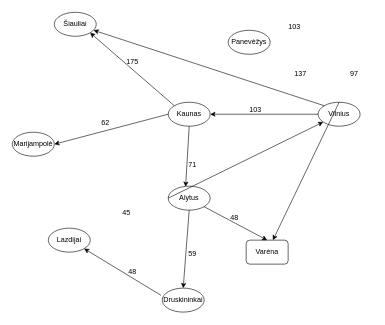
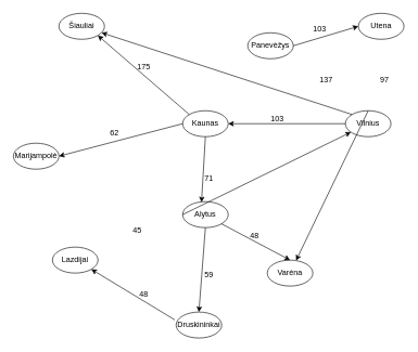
  <mxCell id="0" />
  <mxCell id="1" parent="0" />
  <mxCell id="2" value="Vilnius" style="ellipse;whiteSpace=wrap;html=1;gradientColor=none;" vertex="1" parent="1"><mxGeometry x="530" y="170" width="70" height="40" as="geometry" /></mxCell>
  <mxCell id="3" value="Kaunas" style="ellipse;whiteSpace=wrap;html=1;gradientColor=none;" vertex="1" parent="1"><mxGeometry x="280" y="170" width="70" height="40" as="geometry" /></mxCell>
  <mxCell id="4" value="Šiauliai" style="ellipse;whiteSpace=wrap;html=1;gradientColor=none;" vertex="1" parent="1"><mxGeometry x="90" y="20" width="70" height="40" as="geometry" /></mxCell>
+ <mxCell id="5" value="Utena" style="ellipse;whiteSpace=wrap;html=1;gradientColor=none;" vertex="1" parent="1"><mxGeometry x="550" y="20" width="70" height="40" as="geometry" /></mxCell>
  <mxCell id="6" value="Panevėžys" style="ellipse;whiteSpace=wrap;html=1;gradientColor=none;" vertex="1" parent="1"><mxGeometry x="380" y="50" width="70" height="40" as="geometry" /></mxCell>
  <mxCell id="7" value="Alytus" style="ellipse;whiteSpace=wrap;html=1;gradientColor=none;" vertex="1" parent="1"><mxGeometry x="280" y="310" width="70" height="40" as="geometry" /></mxCell>
- <mxCell id="8" value="Varėna" style="whiteSpace=wrap;html=1;gradientColor=none;rounded=1;" vertex="1" parent="1"><mxGeometry x="410" y="400" width="70" height="40" as="geometry" /></mxCell>
+ <mxCell id="8" value="Varėna" style="ellipse;whiteSpace=wrap;html=1;gradientColor=none;" vertex="1" parent="1"><mxGeometry x="410" y="400" width="70" height="40" as="geometry" /></mxCell>
  <mxCell id="9" value="Druskininkai" style="ellipse;whiteSpace=wrap;html=1;gradientColor=none;" vertex="1" parent="1"><mxGeometry x="270" y="480" width="70" height="40" as="geometry" /></mxCell>
  <mxCell id="10" value="Lazdijai" style="ellipse;whiteSpace=wrap;html=1;gradientColor=none;" vertex="1" parent="1"><mxGeometry x="80" y="380" width="70" height="40" as="geometry" /></mxCell>
  <mxCell id="11" value="Marijampolė" style="ellipse;whiteSpace=wrap;html=1;gradientColor=none;" vertex="1" parent="1"><mxGeometry x="20" y="220" width="70" height="40" as="geometry" /></mxCell>
  <mxCell id="12" value="" style="endArrow=classic;html=1;rounded=0;exitX=0.5;exitY=0;exitDx=0;exitDy=0;" edge="1" parent="1" source="2" target="8"><mxGeometry width="50" height="50" relative="1" as="geometry"><mxPoint x="150" y="280" as="sourcePoint" /><mxPoint x="200" y="230" as="targetPoint" /></mxGeometry></mxCell>
  <mxCell id="13" value="" style="endArrow=classic;html=1;rounded=0;exitX=0;exitY=0;exitDx=0;exitDy=0;" edge="1" parent="1" source="2" target="4"><mxGeometry width="50" height="50" relative="1" as="geometry"><mxPoint x="150" y="280" as="sourcePoint" /><mxPoint x="200" y="230" as="targetPoint" /></mxGeometry></mxCell>
+ <mxCell id="14" value="" style="endArrow=classic;html=1;rounded=0;entryX=0;entryY=0.5;entryDx=0;entryDy=0;exitX=1;exitY=0.5;exitDx=0;exitDy=0;" edge="1" parent="1" source="6" target="5"><mxGeometry width="50" height="50" relative="1" as="geometry"><mxPoint x="150" y="280" as="sourcePoint" /><mxPoint x="200" y="230" as="targetPoint" /></mxGeometry></mxCell>
  <mxCell id="15" value="" style="endArrow=classic;html=1;rounded=0;exitX=0;exitY=0.5;exitDx=0;exitDy=0;entryX=1;entryY=0.5;entryDx=0;entryDy=0;" edge="1" parent="1" source="2" target="3"><mxGeometry width="50" height="50" relative="1" as="geometry"><mxPoint x="150" y="280" as="sourcePoint" /><mxPoint x="200" y="230" as="targetPoint" /></mxGeometry></mxCell>
  <mxCell id="16" value="" style="endArrow=classic;html=1;rounded=0;exitX=0;exitY=0;exitDx=0;exitDy=0;entryX=1;entryY=1;entryDx=0;entryDy=0;" edge="1" parent="1" source="3" target="4"><mxGeometry width="50" height="50" relative="1" as="geometry"><mxPoint x="150" y="280" as="sourcePoint" /><mxPoint x="200" y="230" as="targetPoint" /></mxGeometry></mxCell>
  <mxCell id="17" value="" style="endArrow=classic;html=1;rounded=0;exitX=0;exitY=0.5;exitDx=0;exitDy=0;entryX=1;entryY=0.5;entryDx=0;entryDy=0;" edge="1" parent="1" source="3" target="11"><mxGeometry width="50" height="50" relative="1" as="geometry"><mxPoint x="150" y="280" as="sourcePoint" /><mxPoint x="200" y="230" as="targetPoint" /></mxGeometry></mxCell>
  <mxCell id="18" value="" style="endArrow=classic;html=1;rounded=0;entryX=0.414;entryY=0.025;entryDx=0;entryDy=0;entryPerimeter=0;exitX=0.5;exitY=1;exitDx=0;exitDy=0;" edge="1" parent="1" source="3" target="7"><mxGeometry width="50" height="50" relative="1" as="geometry"><mxPoint x="150" y="280" as="sourcePoint" /><mxPoint x="200" y="230" as="targetPoint" /></mxGeometry></mxCell>
  <mxCell id="19" value="" style="endArrow=classic;html=1;rounded=0;entryX=0.5;entryY=0;entryDx=0;entryDy=0;exitX=0.5;exitY=1;exitDx=0;exitDy=0;" edge="1" parent="1" source="7" target="9"><mxGeometry width="50" height="50" relative="1" as="geometry"><mxPoint x="150" y="280" as="sourcePoint" /><mxPoint x="200" y="230" as="targetPoint" /></mxGeometry></mxCell>
  <mxCell id="20" value="" style="endArrow=classic;html=1;rounded=0;entryX=0.5;entryY=0;entryDx=0;entryDy=0;exitX=1;exitY=1;exitDx=0;exitDy=0;" edge="1" parent="1" source="7" target="8"><mxGeometry width="50" height="50" relative="1" as="geometry"><mxPoint x="150" y="280" as="sourcePoint" /><mxPoint x="200" y="230" as="targetPoint" /></mxGeometry></mxCell>
  <mxCell id="21" value="" style="endArrow=classic;html=1;rounded=0;exitX=-0.029;exitY=0.3;exitDx=0;exitDy=0;exitPerimeter=0;entryX=1;entryY=1;entryDx=0;entryDy=0;" edge="1" parent="1" source="9" target="10"><mxGeometry width="50" height="50" relative="1" as="geometry"><mxPoint x="150" y="280" as="sourcePoint" /><mxPoint x="200" y="230" as="targetPoint" /></mxGeometry></mxCell>
  <mxCell id="22" value="" style="endArrow=classic;html=1;rounded=0;exitX=0;exitY=0.5;exitDx=0;exitDy=0;" edge="1" parent="1" source="7" target="2"><mxGeometry width="50" height="50" relative="1" as="geometry"><mxPoint x="150" y="280" as="sourcePoint" /><mxPoint x="200" y="230" as="targetPoint" /></mxGeometry></mxCell>
  <mxCell id="23" value="103" style="text;html=1;align=center;verticalAlign=middle;resizable=0;points=[];autosize=1;strokeColor=none;fillColor=none;" vertex="1" parent="1"><mxGeometry x="405" y="168" width="40" height="30" as="geometry" /></mxCell>
  <mxCell id="24" value="137" style="text;html=1;align=center;verticalAlign=middle;resizable=0;points=[];autosize=1;strokeColor=none;fillColor=none;" vertex="1" parent="1"><mxGeometry x="480" y="108" width="40" height="30" as="geometry" /></mxCell>
  <mxCell id="25" value="97" style="text;html=1;align=center;verticalAlign=middle;resizable=0;points=[];autosize=1;strokeColor=none;fillColor=none;" vertex="1" parent="1"><mxGeometry x="570" y="108" width="40" height="30" as="geometry" /></mxCell>
  <mxCell id="26" value="103" style="text;html=1;align=center;verticalAlign=middle;resizable=0;points=[];autosize=1;strokeColor=none;fillColor=none;" vertex="1" parent="1"><mxGeometry x="470" y="30" width="40" height="30" as="geometry" /></mxCell>
  <mxCell id="27" value="175" style="text;html=1;align=center;verticalAlign=middle;resizable=0;points=[];autosize=1;strokeColor=none;fillColor=none;" vertex="1" parent="1"><mxGeometry x="200" y="88" width="40" height="30" as="geometry" /></mxCell>
  <mxCell id="28" value="62" style="text;html=1;align=center;verticalAlign=middle;resizable=0;points=[];autosize=1;strokeColor=none;fillColor=none;" vertex="1" parent="1"><mxGeometry x="155" y="190" width="40" height="30" as="geometry" /></mxCell>
  <mxCell id="29" value="71" style="text;html=1;align=center;verticalAlign=middle;resizable=0;points=[];autosize=1;strokeColor=none;fillColor=none;" vertex="1" parent="1"><mxGeometry x="300" y="259" width="40" height="30" as="geometry" /></mxCell>
  <mxCell id="30" value="48" style="text;html=1;align=center;verticalAlign=middle;resizable=0;points=[];autosize=1;strokeColor=none;fillColor=none;" vertex="1" parent="1"><mxGeometry x="370" y="348" width="40" height="30" as="geometry" /></mxCell>
  <mxCell id="31" value="59" style="text;html=1;align=center;verticalAlign=middle;resizable=0;points=[];autosize=1;strokeColor=none;fillColor=none;" vertex="1" parent="1"><mxGeometry x="300" y="408" width="40" height="30" as="geometry" /></mxCell>
  <mxCell id="32" value="45" style="text;html=1;align=center;verticalAlign=middle;resizable=0;points=[];autosize=1;strokeColor=none;fillColor=none;" vertex="1" parent="1"><mxGeometry x="190" y="340" width="40" height="30" as="geometry" /></mxCell>
  <mxCell id="33" value="48" style="text;html=1;align=center;verticalAlign=middle;resizable=0;points=[];autosize=1;strokeColor=none;fillColor=none;" vertex="1" parent="1"><mxGeometry x="200" y="438" width="40" height="30" as="geometry" /></mxCell>
